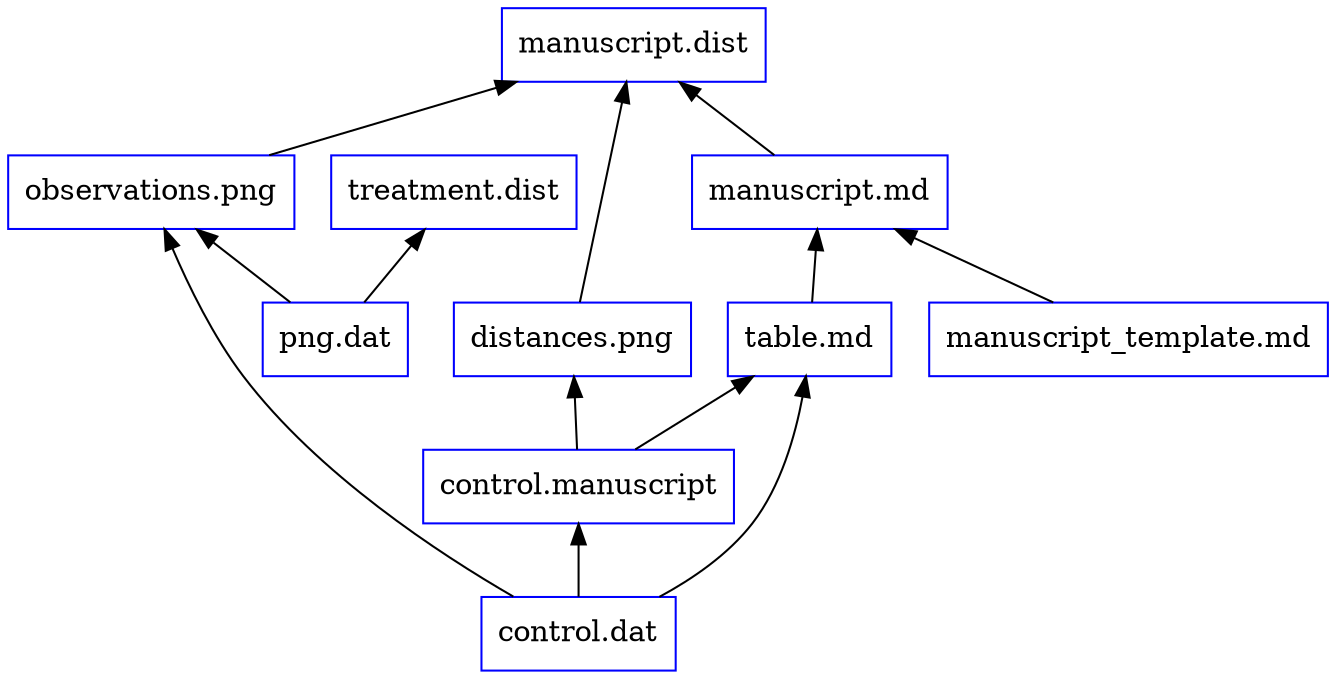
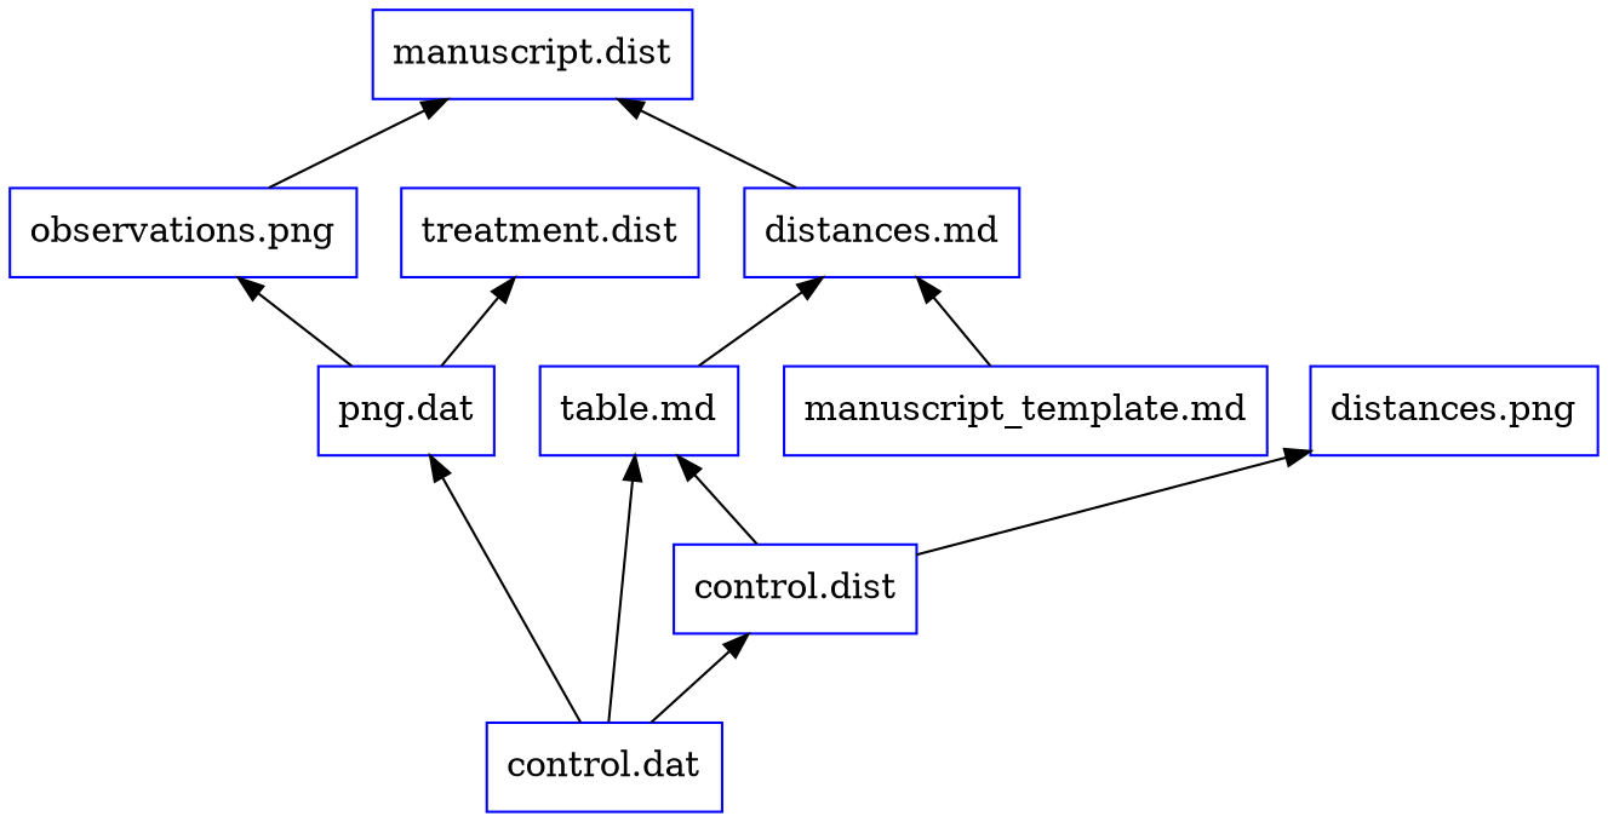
  digraph {
    node [color=blue shape=box]
    edge [dir=back]
    n1 [label="manuscript.dist"]
    n2 [label="observations.png"]
    n3 [label="distances.png"]
-   n4 [label="manuscript.md"]
+   n4 [label="distances.md"]
    n5 [label="control.dat"]
    n6 [label="png.dat"]
-   n7 [label="control.manuscript"]
+   n7 [label="control.dist"]
    n8 [label="table.md"]
    n9 [label="manuscript_template.md"]
    n10 [label="treatment.dist"]
    n1 -> n2
-   n1 -> n3
    n1 -> n4
-   n2 -> n5
+   n6 -> n5
    n2 -> n6
    n3 -> n7
    n4 -> n8
    n4 -> n9
    n7 -> n5
    n8 -> n5
    n8 -> n7
    n10 -> n6
  }
